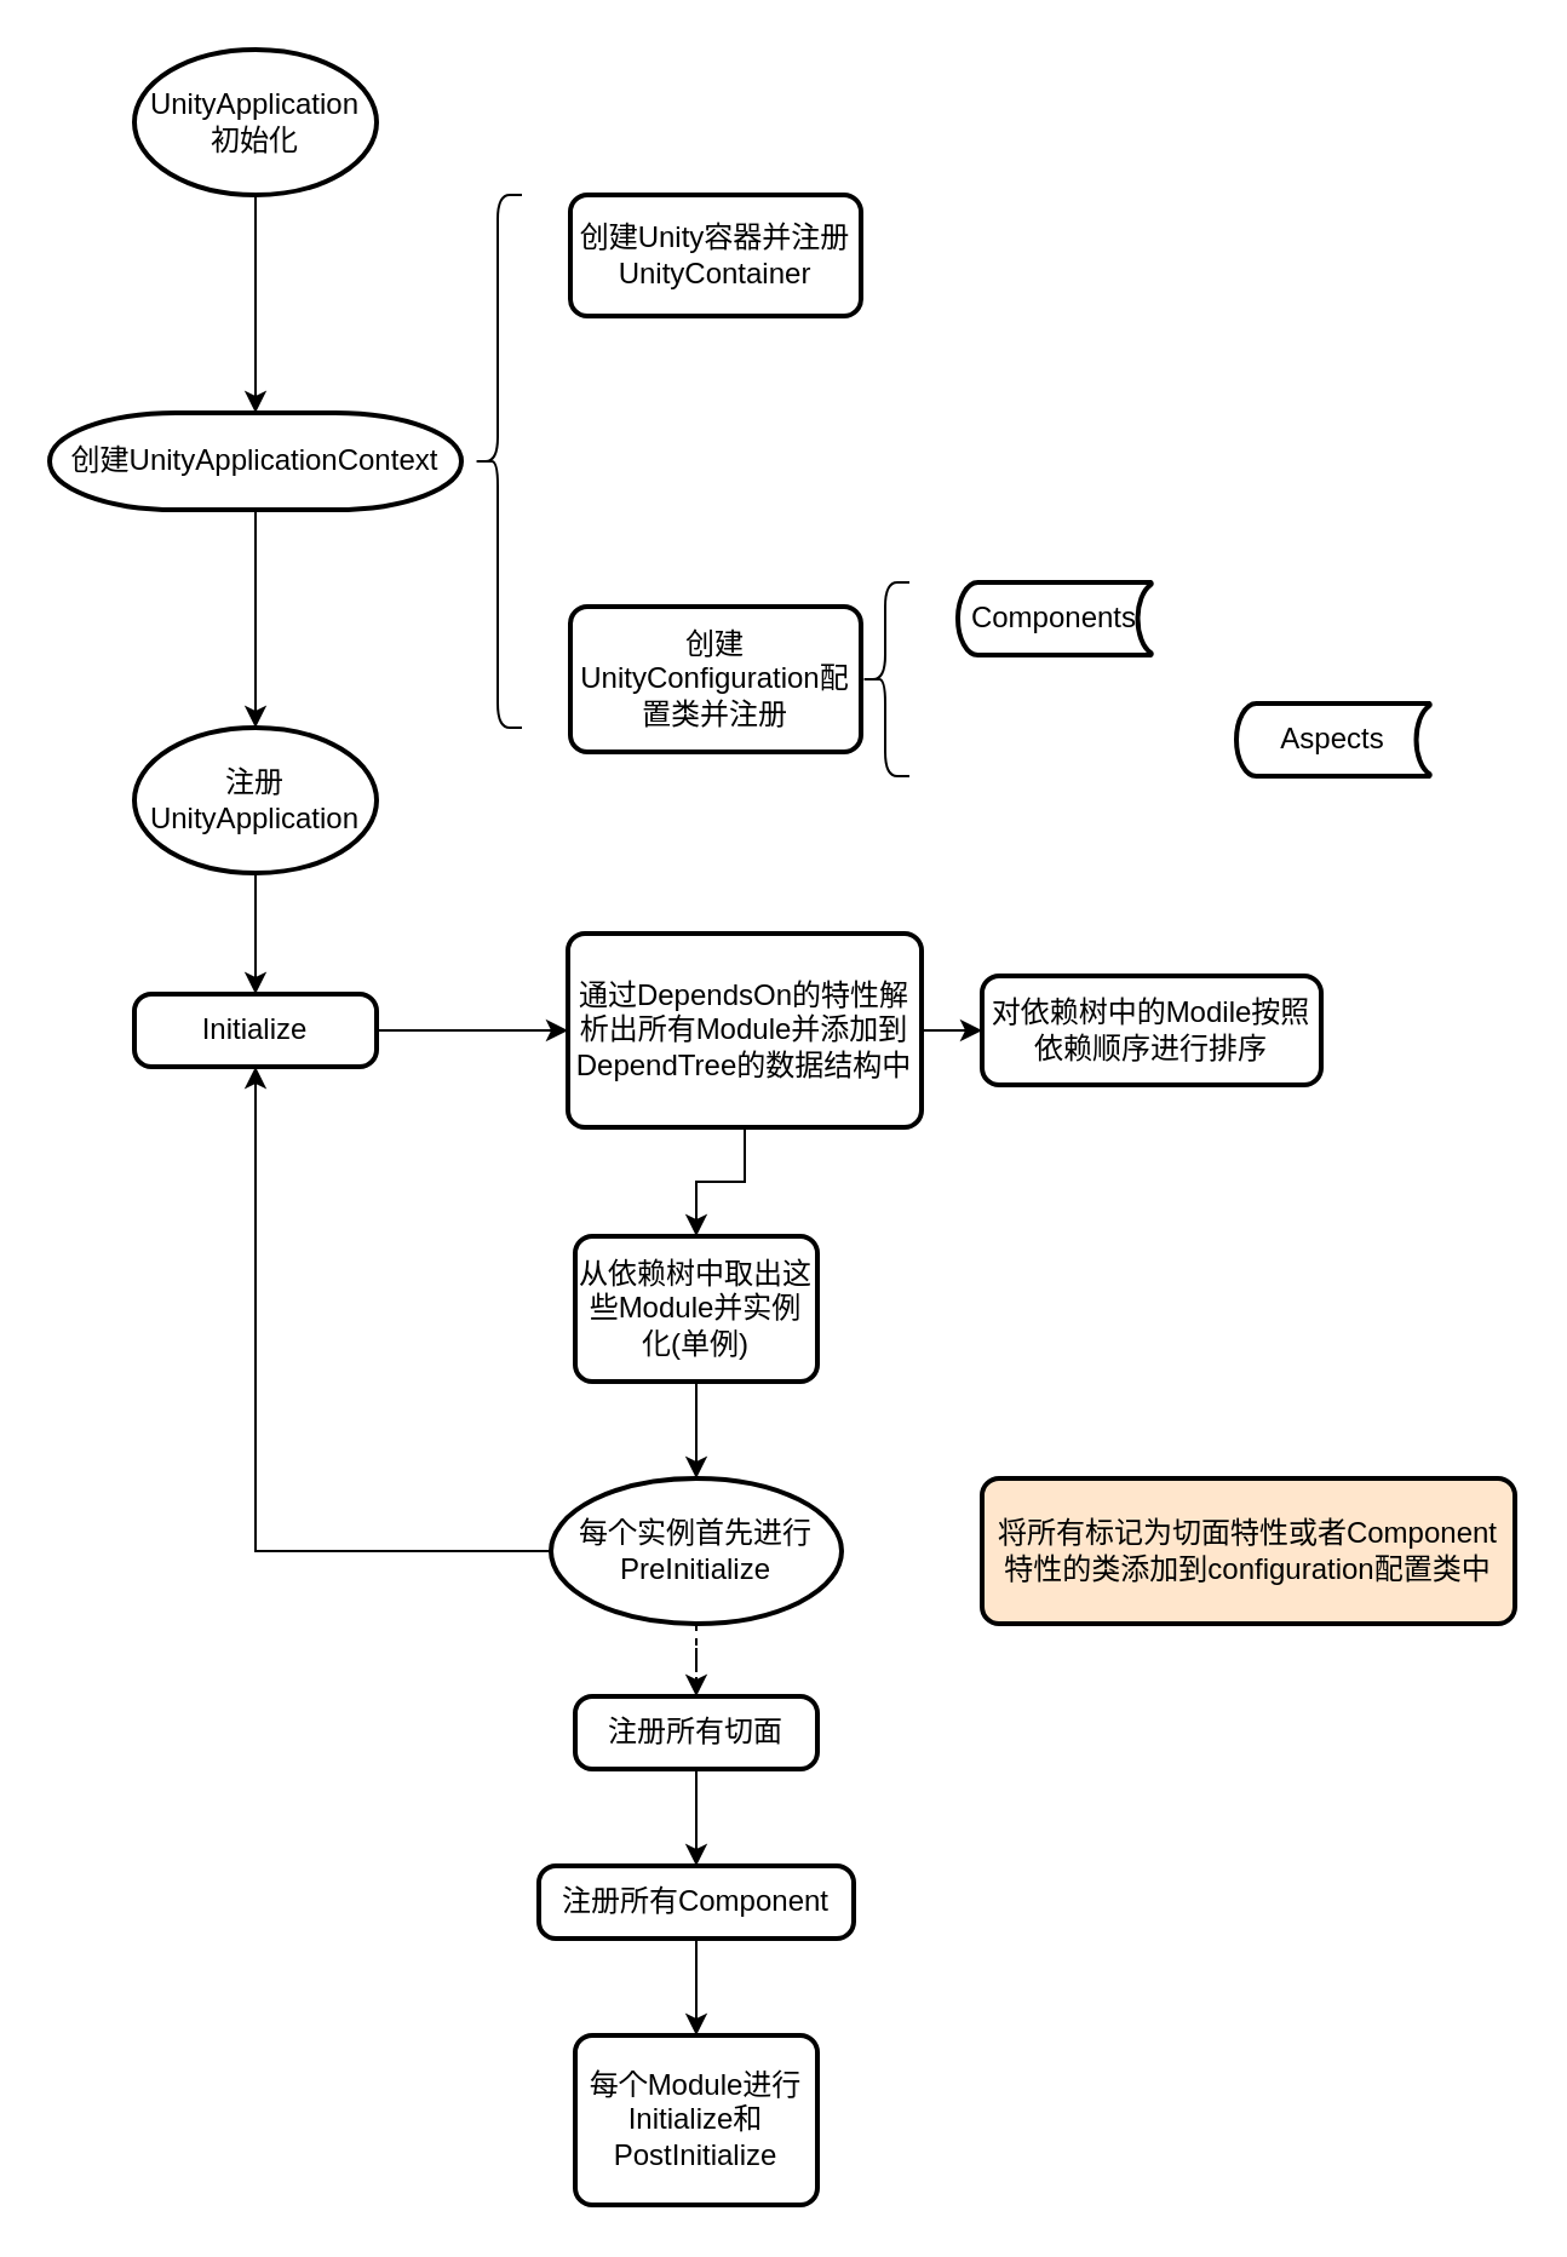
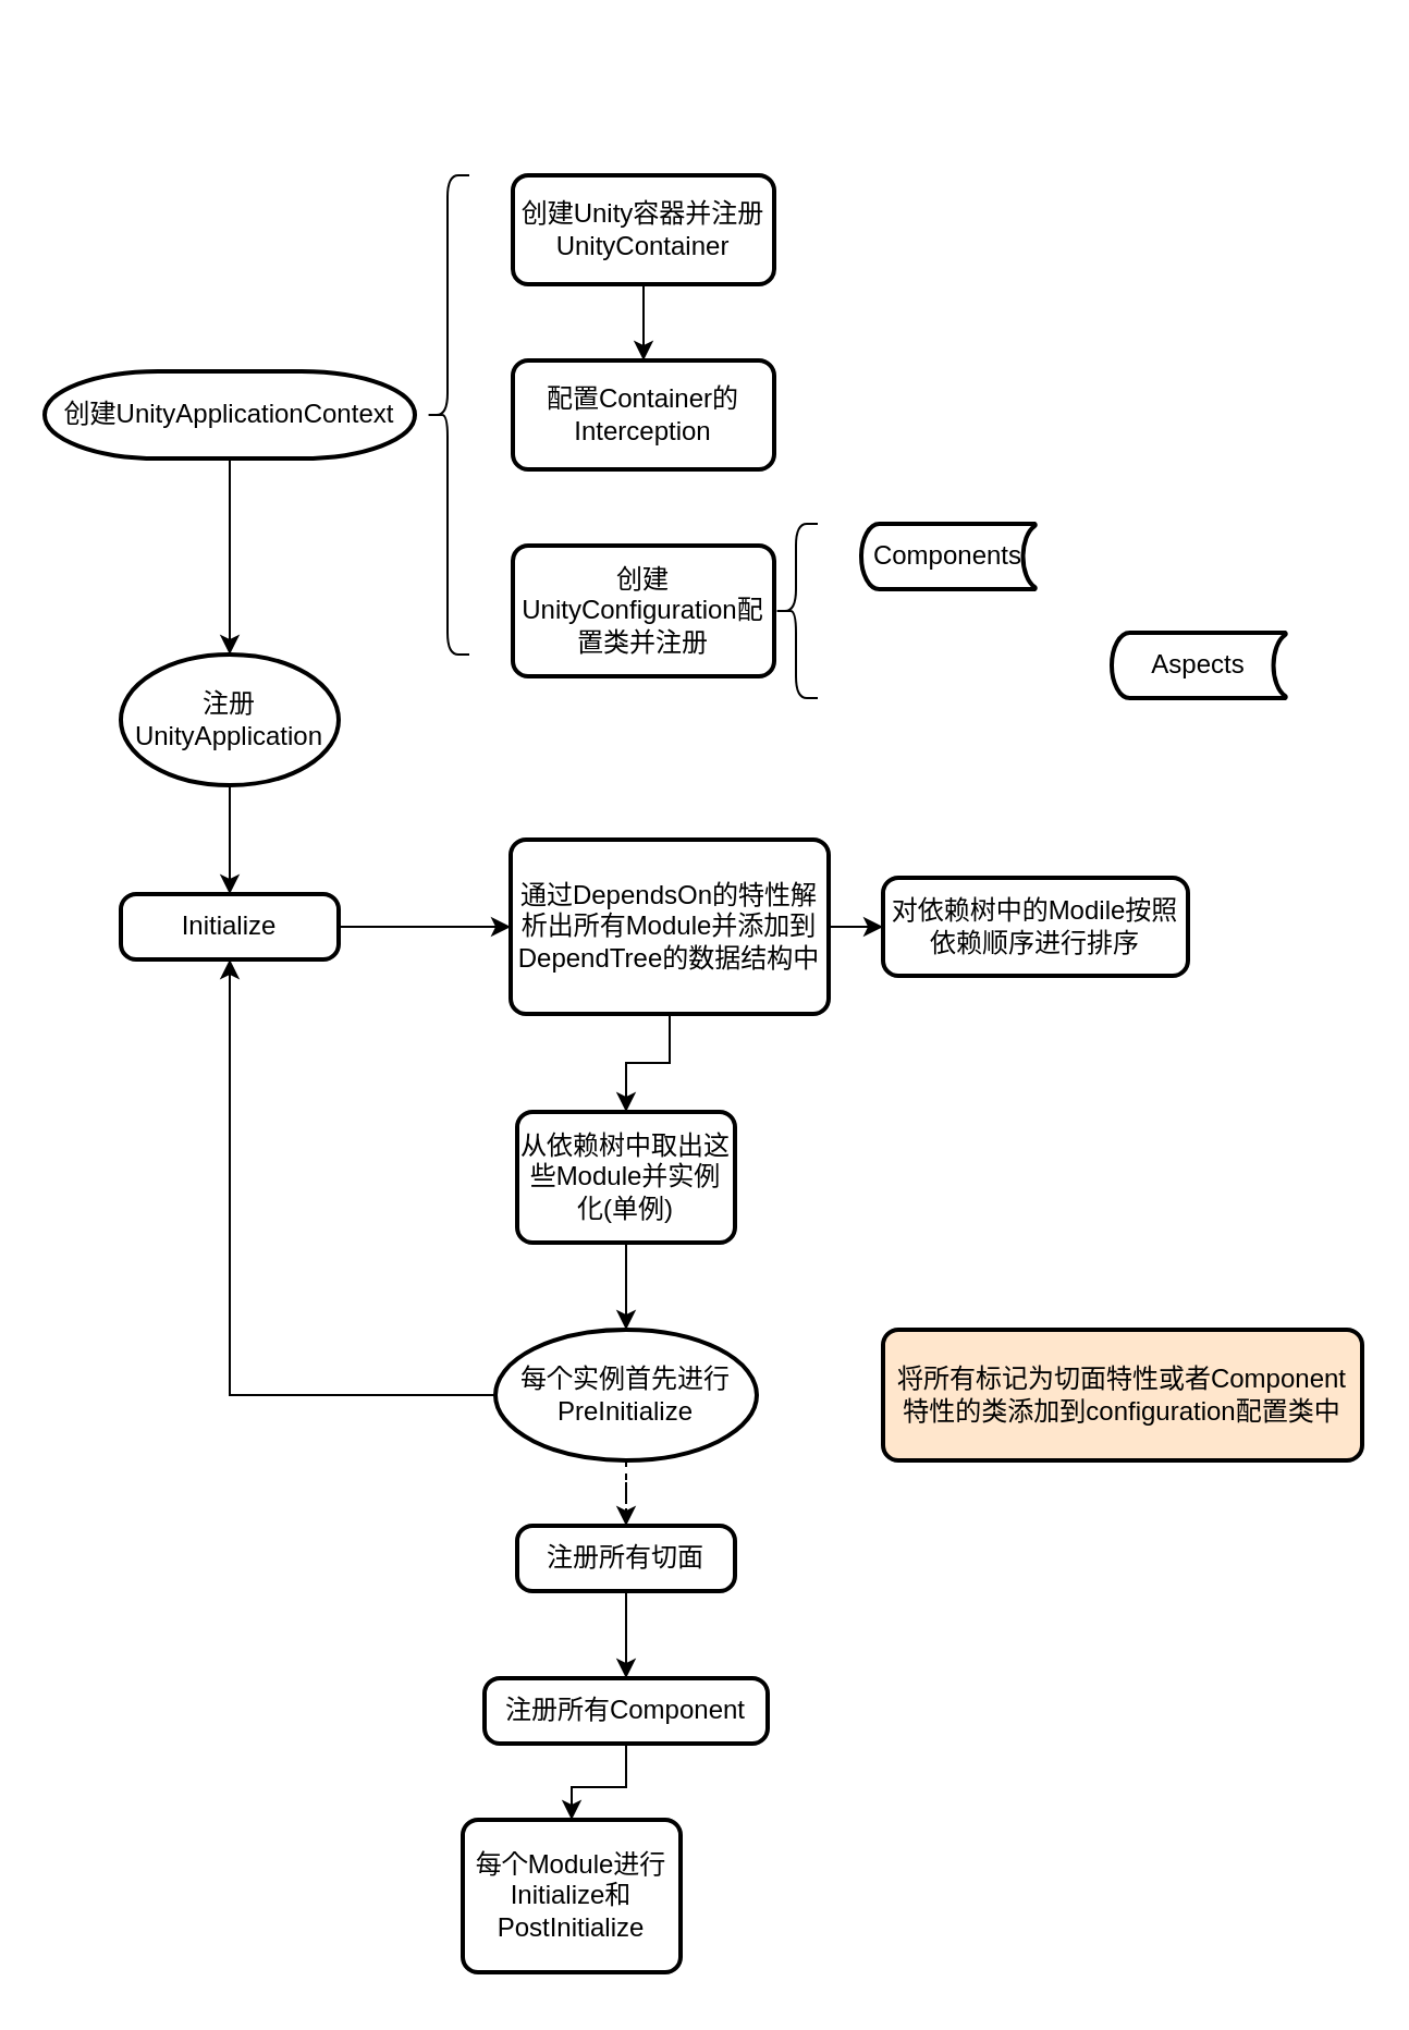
  <mxCell id="0" />
  <mxCell id="1" parent="0" />
- <mxCell id="2" style="edgeStyle=orthogonalEdgeStyle;rounded=0;orthogonalLoop=1;jettySize=auto;html=1;entryX=0.5;entryY=0;entryDx=0;entryDy=0;entryPerimeter=0;" parent="1" source="3" target="5" edge="1"><mxGeometry relative="1" as="geometry" /></mxCell>
- <mxCell id="3" value="UnityApplication初始化" style="strokeWidth=2;html=1;shape=mxgraph.flowchart.start_1;whiteSpace=wrap;" parent="1" vertex="1"><mxGeometry x="55" y="20" width="100" height="60" as="geometry" /></mxCell>
  <mxCell id="4" style="edgeStyle=orthogonalEdgeStyle;rounded=0;orthogonalLoop=1;jettySize=auto;html=1;entryX=0.5;entryY=0;entryDx=0;entryDy=0;entryPerimeter=0;" parent="1" source="5" target="15" edge="1"><mxGeometry relative="1" as="geometry" /></mxCell>
  <mxCell id="5" value="创建UnityApplicationContext" style="strokeWidth=2;html=1;shape=mxgraph.flowchart.terminator;whiteSpace=wrap;" parent="1" vertex="1"><mxGeometry x="20" y="170" width="170" height="40" as="geometry" /></mxCell>
+ <mxCell id="6" style="edgeStyle=orthogonalEdgeStyle;rounded=0;orthogonalLoop=1;jettySize=auto;html=1;entryX=0.5;entryY=0;entryDx=0;entryDy=0;" edge="1" parent="1" source="7" target="12"><mxGeometry relative="1" as="geometry" /></mxCell>
  <mxCell id="7" value="创建Unity容器并注册UnityContainer" style="rounded=1;whiteSpace=wrap;html=1;absoluteArcSize=1;arcSize=14;strokeWidth=2;" parent="1" vertex="1"><mxGeometry x="235" y="80" width="120" height="50" as="geometry" /></mxCell>
  <mxCell id="8" value="创建UnityConfiguration配置类并注册" style="rounded=1;whiteSpace=wrap;html=1;absoluteArcSize=1;arcSize=14;strokeWidth=2;" parent="1" vertex="1"><mxGeometry x="235" y="250" width="120" height="60" as="geometry" /></mxCell>
  <mxCell id="9" value="" style="shape=curlyBracket;whiteSpace=wrap;html=1;rounded=1;labelPosition=left;verticalLabelPosition=middle;align=right;verticalAlign=middle;" parent="1" vertex="1"><mxGeometry x="355" y="240" width="20" height="80" as="geometry" /></mxCell>
  <mxCell id="10" value="Components" style="strokeWidth=2;html=1;shape=mxgraph.flowchart.stored_data;whiteSpace=wrap;" parent="1" vertex="1"><mxGeometry x="395" y="240" width="80" height="30" as="geometry" /></mxCell>
  <mxCell id="11" value="Aspects" style="strokeWidth=2;html=1;shape=mxgraph.flowchart.stored_data;whiteSpace=wrap;" parent="1" vertex="1"><mxGeometry x="510" y="290" width="80" height="30" as="geometry" /></mxCell>
+ <mxCell id="12" value="配置Container的Interception" style="rounded=1;whiteSpace=wrap;html=1;absoluteArcSize=1;arcSize=14;strokeWidth=2;" parent="1" vertex="1"><mxGeometry x="235" y="165" width="120" height="50" as="geometry" /></mxCell>
  <mxCell id="13" value="" style="shape=curlyBracket;whiteSpace=wrap;html=1;rounded=1;labelPosition=left;verticalLabelPosition=middle;align=right;verticalAlign=middle;" parent="1" vertex="1"><mxGeometry x="195" y="80" width="20" height="220" as="geometry" /></mxCell>
  <mxCell id="14" style="edgeStyle=orthogonalEdgeStyle;rounded=0;orthogonalLoop=1;jettySize=auto;html=1;entryX=0.5;entryY=0;entryDx=0;entryDy=0;" parent="1" source="15" target="17" edge="1"><mxGeometry relative="1" as="geometry" /></mxCell>
  <mxCell id="15" value="注册UnityApplication" style="strokeWidth=2;html=1;shape=mxgraph.flowchart.start_1;whiteSpace=wrap;" parent="1" vertex="1"><mxGeometry x="55" y="300" width="100" height="60" as="geometry" /></mxCell>
  <mxCell id="16" style="edgeStyle=orthogonalEdgeStyle;rounded=0;orthogonalLoop=1;jettySize=auto;html=1;entryX=0;entryY=0.5;entryDx=0;entryDy=0;" parent="1" source="17" target="20" edge="1"><mxGeometry relative="1" as="geometry" /></mxCell>
  <mxCell id="17" value="Initialize" style="rounded=1;whiteSpace=wrap;html=1;absoluteArcSize=1;arcSize=14;strokeWidth=2;" parent="1" vertex="1"><mxGeometry x="55" y="410" width="100" height="30" as="geometry" /></mxCell>
  <mxCell id="18" style="edgeStyle=orthogonalEdgeStyle;rounded=0;orthogonalLoop=1;jettySize=auto;html=1;entryX=0;entryY=0.5;entryDx=0;entryDy=0;" parent="1" source="20" target="21" edge="1"><mxGeometry relative="1" as="geometry" /></mxCell>
  <mxCell id="19" style="edgeStyle=orthogonalEdgeStyle;rounded=0;orthogonalLoop=1;jettySize=auto;html=1;entryX=0.5;entryY=0;entryDx=0;entryDy=0;" parent="1" source="20" target="23" edge="1"><mxGeometry relative="1" as="geometry" /></mxCell>
  <mxCell id="20" value="通过DependsOn的特性解析出所有Module并添加到DependTree的数据结构中" style="rounded=1;whiteSpace=wrap;html=1;absoluteArcSize=1;arcSize=14;strokeWidth=2;" parent="1" vertex="1"><mxGeometry x="234" y="385" width="146" height="80" as="geometry" /></mxCell>
  <mxCell id="21" value="对依赖树中的Modile按照依赖顺序进行排序" style="rounded=1;whiteSpace=wrap;html=1;absoluteArcSize=1;arcSize=14;strokeWidth=2;" parent="1" vertex="1"><mxGeometry x="405" y="402.5" width="140" height="45" as="geometry" /></mxCell>
  <mxCell id="22" style="edgeStyle=orthogonalEdgeStyle;rounded=0;orthogonalLoop=1;jettySize=auto;html=1;entryX=0.5;entryY=0;entryDx=0;entryDy=0;entryPerimeter=0;" parent="1" source="23" target="26" edge="1"><mxGeometry relative="1" as="geometry" /></mxCell>
  <mxCell id="23" value="从依赖树中取出这些Module并实例化(单例)" style="rounded=1;whiteSpace=wrap;html=1;absoluteArcSize=1;arcSize=14;strokeWidth=2;" parent="1" vertex="1"><mxGeometry x="237" y="510" width="100" height="60" as="geometry" /></mxCell>
  <mxCell id="24" style="edgeStyle=orthogonalEdgeStyle;rounded=0;orthogonalLoop=1;jettySize=auto;html=1;" parent="1" source="26" target="17" edge="1"><mxGeometry relative="1" as="geometry" /></mxCell>
  <mxCell id="25" style="edgeStyle=orthogonalEdgeStyle;rounded=0;orthogonalLoop=1;jettySize=auto;html=1;entryX=0.5;entryY=0;entryDx=0;entryDy=0;dashed=1;" parent="1" source="26" target="28" edge="1"><mxGeometry relative="1" as="geometry" /></mxCell>
  <mxCell id="26" value="每个实例首先进行PreInitialize" style="strokeWidth=2;html=1;shape=mxgraph.flowchart.start_1;whiteSpace=wrap;" parent="1" vertex="1"><mxGeometry x="227" y="610" width="120" height="60" as="geometry" /></mxCell>
  <mxCell id="27" style="edgeStyle=orthogonalEdgeStyle;rounded=0;orthogonalLoop=1;jettySize=auto;html=1;entryX=0.5;entryY=0;entryDx=0;entryDy=0;" parent="1" source="28" target="30" edge="1"><mxGeometry relative="1" as="geometry" /></mxCell>
  <mxCell id="28" value="注册所有切面" style="rounded=1;whiteSpace=wrap;html=1;absoluteArcSize=1;arcSize=14;strokeWidth=2;" parent="1" vertex="1"><mxGeometry x="237" y="700" width="100" height="30" as="geometry" /></mxCell>
  <mxCell id="29" style="edgeStyle=orthogonalEdgeStyle;rounded=0;orthogonalLoop=1;jettySize=auto;html=1;entryX=0.5;entryY=0;entryDx=0;entryDy=0;" parent="1" source="30" target="32" edge="1"><mxGeometry relative="1" as="geometry" /></mxCell>
  <mxCell id="30" value="注册所有Component" style="rounded=1;whiteSpace=wrap;html=1;absoluteArcSize=1;arcSize=14;strokeWidth=2;" parent="1" vertex="1"><mxGeometry x="222" y="770" width="130" height="30" as="geometry" /></mxCell>
  <mxCell id="31" value="将所有标记为切面特性或者Component特性的类添加到configuration配置类中" style="rounded=1;whiteSpace=wrap;html=1;absoluteArcSize=1;arcSize=14;strokeWidth=2;fillColor=#ffe6cc;" parent="1" vertex="1"><mxGeometry x="405" y="610" width="220" height="60" as="geometry" /></mxCell>
- <mxCell id="32" value="每个Module进行Initialize和PostInitialize" style="rounded=1;whiteSpace=wrap;html=1;absoluteArcSize=1;arcSize=14;strokeWidth=2;" parent="1" vertex="1"><mxGeometry x="237" y="840" width="100" height="70" as="geometry" /></mxCell>
+ <mxCell id="32" value="每个Module进行Initialize和PostInitialize" style="rounded=1;whiteSpace=wrap;html=1;absoluteArcSize=1;arcSize=14;strokeWidth=2;" parent="1" vertex="1"><mxGeometry x="212" y="835" width="100" height="70" as="geometry" /></mxCell>
